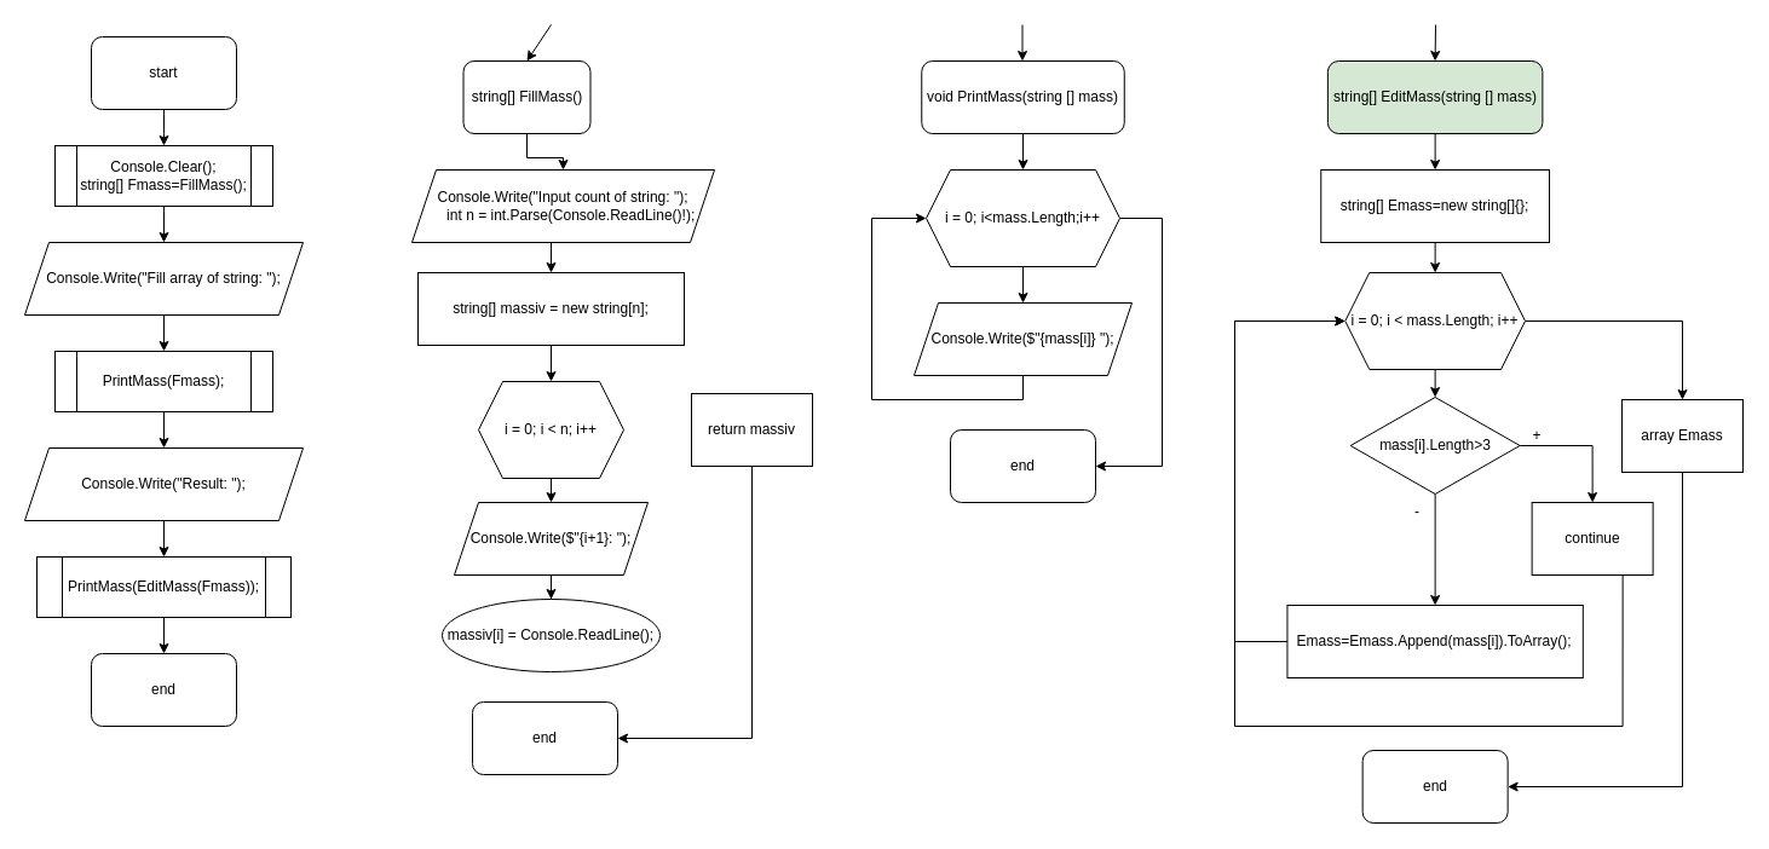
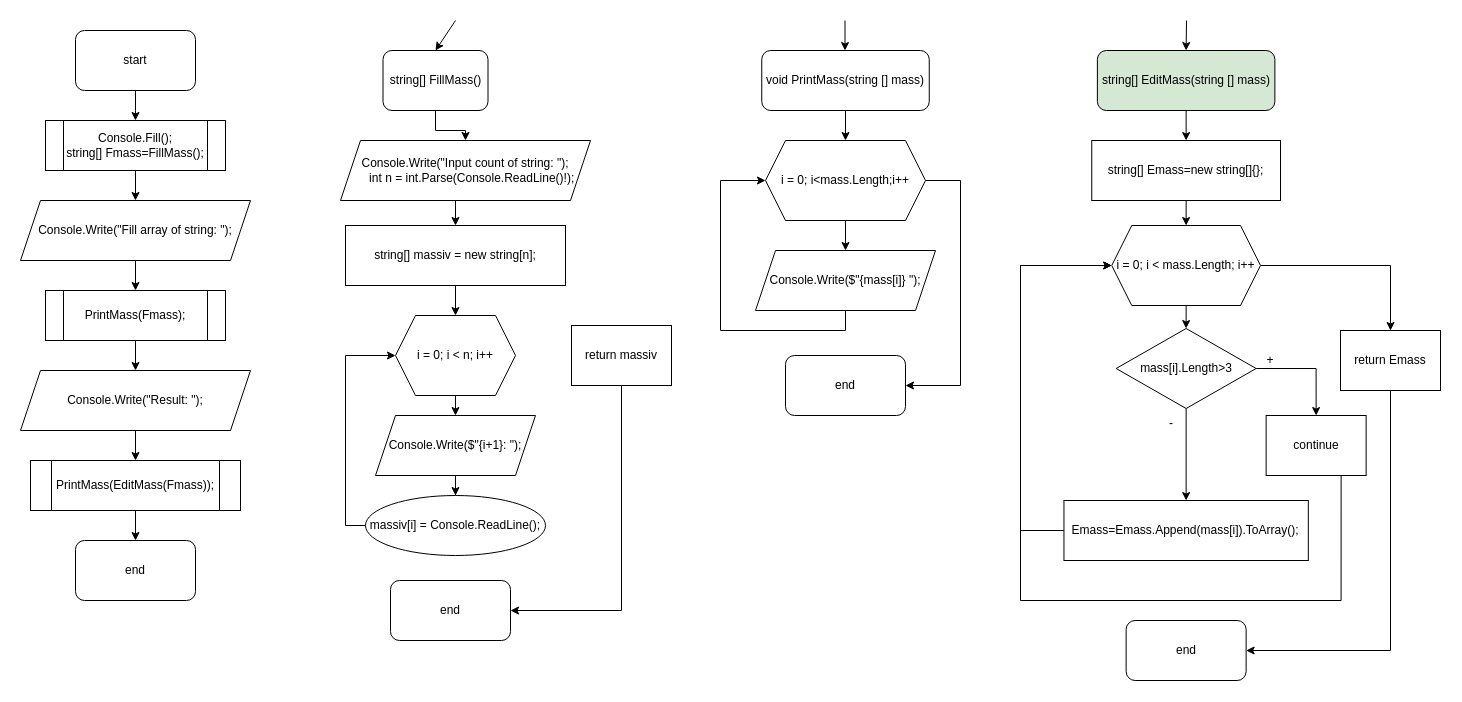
  <mxCell id="0" />
  <mxCell id="1" parent="0" />
  <mxCell id="2" value="" style="edgeStyle=orthogonalEdgeStyle;rounded=0;orthogonalLoop=1;jettySize=auto;html=1;" parent="1" source="3" edge="1"><mxGeometry relative="1" as="geometry"><mxPoint x="135" y="120" as="targetPoint" /></mxGeometry></mxCell>
  <mxCell id="3" value="start" style="rounded=1;whiteSpace=wrap;html=1;" parent="1" vertex="1"><mxGeometry x="75" y="30" width="120" height="60" as="geometry" /></mxCell>
  <mxCell id="4" style="edgeStyle=orthogonalEdgeStyle;rounded=0;orthogonalLoop=1;jettySize=auto;html=1;exitX=0.5;exitY=1;exitDx=0;exitDy=0;entryX=0.5;entryY=0;entryDx=0;entryDy=0;fontFamily=Helvetica;fontSize=12;fontColor=default;" parent="1" source="5" target="12" edge="1"><mxGeometry relative="1" as="geometry" /></mxCell>
  <mxCell id="5" value="Console.Write(&quot;Fill array of string: &quot;);" style="shape=parallelogram;perimeter=parallelogramPerimeter;whiteSpace=wrap;html=1;fixedSize=1;" parent="1" vertex="1"><mxGeometry x="20" y="200" width="230" height="60" as="geometry" /></mxCell>
  <mxCell id="6" value="end" style="rounded=1;whiteSpace=wrap;html=1;" parent="1" vertex="1"><mxGeometry x="75" y="540" width="120" height="60" as="geometry" /></mxCell>
  <mxCell id="7" value="" style="edgeStyle=orthogonalEdgeStyle;rounded=0;orthogonalLoop=1;jettySize=auto;html=1;fontFamily=Helvetica;fontSize=12;fontColor=default;" parent="1" source="8" target="5" edge="1"><mxGeometry relative="1" as="geometry" /></mxCell>
- <mxCell id="8" value="&lt;div&gt;Console.Clear();&lt;/div&gt;&lt;div&gt;string[] Fmass=FillMass();&lt;/div&gt;" style="shape=process;whiteSpace=wrap;html=1;backgroundOutline=1;" parent="1" vertex="1"><mxGeometry x="45" y="120" width="180" height="50" as="geometry" /></mxCell>
+ <mxCell id="8" value="&lt;div&gt;Console.Fill();&lt;/div&gt;&lt;div&gt;string[] Fmass=FillMass();&lt;/div&gt;" style="shape=process;whiteSpace=wrap;html=1;backgroundOutline=1;" parent="1" vertex="1"><mxGeometry x="45" y="120" width="180" height="50" as="geometry" /></mxCell>
  <mxCell id="9" style="edgeStyle=orthogonalEdgeStyle;rounded=0;orthogonalLoop=1;jettySize=auto;html=1;exitX=0.5;exitY=1;exitDx=0;exitDy=0;entryX=0.5;entryY=0;entryDx=0;entryDy=0;fontFamily=Helvetica;fontSize=12;fontColor=default;" parent="1" source="10" target="6" edge="1"><mxGeometry relative="1" as="geometry" /></mxCell>
  <mxCell id="10" value="&lt;div&gt;&lt;span style=&quot;background-color: initial;&quot;&gt;PrintMass(EditMass(Fmass));&lt;/span&gt;&lt;br&gt;&lt;/div&gt;" style="shape=process;whiteSpace=wrap;html=1;backgroundOutline=1;" parent="1" vertex="1"><mxGeometry x="30" y="460" width="210" height="50" as="geometry" /></mxCell>
  <mxCell id="11" style="edgeStyle=orthogonalEdgeStyle;rounded=0;orthogonalLoop=1;jettySize=auto;html=1;exitX=0.5;exitY=1;exitDx=0;exitDy=0;entryX=0.5;entryY=0;entryDx=0;entryDy=0;fontFamily=Helvetica;fontSize=12;fontColor=default;" parent="1" source="12" target="14" edge="1"><mxGeometry relative="1" as="geometry" /></mxCell>
  <mxCell id="12" value="PrintMass(Fmass);" style="shape=process;whiteSpace=wrap;html=1;backgroundOutline=1;" parent="1" vertex="1"><mxGeometry x="45" y="290" width="180" height="50" as="geometry" /></mxCell>
  <mxCell id="13" style="edgeStyle=orthogonalEdgeStyle;rounded=0;orthogonalLoop=1;jettySize=auto;html=1;exitX=0.5;exitY=1;exitDx=0;exitDy=0;entryX=0.5;entryY=0;entryDx=0;entryDy=0;fontFamily=Helvetica;fontSize=12;fontColor=default;" parent="1" source="14" target="10" edge="1"><mxGeometry relative="1" as="geometry" /></mxCell>
  <mxCell id="14" value="Console.Write(&quot;Result: &quot;);" style="shape=parallelogram;perimeter=parallelogramPerimeter;whiteSpace=wrap;html=1;fixedSize=1;" parent="1" vertex="1"><mxGeometry x="20" y="370" width="230" height="60" as="geometry" /></mxCell>
  <mxCell id="15" style="edgeStyle=orthogonalEdgeStyle;rounded=0;orthogonalLoop=1;jettySize=auto;html=1;exitX=0.5;exitY=1;exitDx=0;exitDy=0;entryX=0.5;entryY=0;entryDx=0;entryDy=0;fontFamily=Helvetica;fontSize=12;fontColor=default;" parent="1" source="16" target="18" edge="1"><mxGeometry relative="1" as="geometry" /></mxCell>
  <mxCell id="16" value="string[] FillMass()" style="rounded=1;whiteSpace=wrap;html=1;" parent="1" vertex="1"><mxGeometry x="382.5" y="50" width="105" height="60" as="geometry" /></mxCell>
  <mxCell id="17" style="edgeStyle=orthogonalEdgeStyle;rounded=0;orthogonalLoop=1;jettySize=auto;html=1;exitX=0.5;exitY=1;exitDx=0;exitDy=0;entryX=0.5;entryY=0;entryDx=0;entryDy=0;fontFamily=Helvetica;fontSize=12;fontColor=default;" parent="1" source="18" target="20" edge="1"><mxGeometry relative="1" as="geometry" /></mxCell>
  <mxCell id="18" value="Console.Write(&quot;Input count of string: &quot;);&#10;    int n = int.Parse(Console.ReadLine()!);" style="shape=parallelogram;perimeter=parallelogramPerimeter;whiteSpace=wrap;fixedSize=1;" parent="1" vertex="1"><mxGeometry x="340" y="140" width="250" height="60" as="geometry" /></mxCell>
  <mxCell id="19" style="edgeStyle=orthogonalEdgeStyle;rounded=0;orthogonalLoop=1;jettySize=auto;html=1;exitX=0.5;exitY=1;exitDx=0;exitDy=0;entryX=0.5;entryY=0;entryDx=0;entryDy=0;fontFamily=Helvetica;fontSize=12;fontColor=default;" parent="1" source="20" target="22" edge="1"><mxGeometry relative="1" as="geometry" /></mxCell>
  <mxCell id="20" value="&lt;div&gt;&lt;span style=&quot;background-color: initial;&quot;&gt;string[] massiv = new string[n];&lt;/span&gt;&lt;br&gt;&lt;/div&gt;" style="rounded=0;whiteSpace=wrap;html=1;strokeColor=default;fontFamily=Helvetica;fontSize=12;fontColor=default;fillColor=default;" parent="1" vertex="1"><mxGeometry x="345" y="225" width="220" height="60" as="geometry" /></mxCell>
  <mxCell id="21" style="edgeStyle=orthogonalEdgeStyle;rounded=0;orthogonalLoop=1;jettySize=auto;html=1;exitX=0.5;exitY=1;exitDx=0;exitDy=0;entryX=0.5;entryY=0;entryDx=0;entryDy=0;fontFamily=Helvetica;fontSize=12;fontColor=default;" parent="1" source="22" target="24" edge="1"><mxGeometry relative="1" as="geometry" /></mxCell>
  <mxCell id="22" value="i = 0; i &amp;lt; n; i++" style="shape=hexagon;perimeter=hexagonPerimeter2;whiteSpace=wrap;html=1;fixedSize=1;strokeColor=default;fontFamily=Helvetica;fontSize=12;fontColor=default;fillColor=default;" parent="1" vertex="1"><mxGeometry x="395" y="315" width="120" height="80" as="geometry" /></mxCell>
  <mxCell id="23" style="edgeStyle=orthogonalEdgeStyle;rounded=0;orthogonalLoop=1;jettySize=auto;html=1;exitX=0.5;exitY=1;exitDx=0;exitDy=0;fontFamily=Helvetica;fontSize=12;fontColor=default;" parent="1" source="24" target="26" edge="1"><mxGeometry relative="1" as="geometry" /></mxCell>
  <mxCell id="24" value="Console.Write($&quot;{i+1}: &quot;);" style="shape=parallelogram;perimeter=parallelogramPerimeter;whiteSpace=wrap;html=1;fixedSize=1;" parent="1" vertex="1"><mxGeometry x="375" y="415" width="160" height="60" as="geometry" /></mxCell>
+ <mxCell id="25" style="edgeStyle=orthogonalEdgeStyle;rounded=0;orthogonalLoop=1;jettySize=auto;html=1;exitX=0;exitY=0.5;exitDx=0;exitDy=0;entryX=0;entryY=0.5;entryDx=0;entryDy=0;fontFamily=Helvetica;fontSize=12;fontColor=default;" parent="1" source="26" target="22" edge="1"><mxGeometry relative="1" as="geometry" /></mxCell>
  <mxCell id="26" value="&lt;div&gt;massiv[i] = Console.ReadLine();&lt;br&gt;&lt;/div&gt;" style="ellipse;whiteSpace=wrap;html=1;strokeColor=default;fontFamily=Helvetica;fontSize=12;fontColor=default;fillColor=default;" parent="1" vertex="1"><mxGeometry x="365" y="495" width="180" height="60" as="geometry" /></mxCell>
  <mxCell id="27" style="edgeStyle=orthogonalEdgeStyle;rounded=0;orthogonalLoop=1;jettySize=auto;html=1;exitX=0.5;exitY=1;exitDx=0;exitDy=0;entryX=1;entryY=0.5;entryDx=0;entryDy=0;fontFamily=Helvetica;fontSize=12;fontColor=default;" parent="1" source="28" target="54" edge="1"><mxGeometry relative="1" as="geometry"><mxPoint x="485" y="590" as="targetPoint" /></mxGeometry></mxCell>
  <mxCell id="28" value="&lt;div&gt;return massiv&lt;br&gt;&lt;/div&gt;" style="rounded=0;whiteSpace=wrap;html=1;strokeColor=default;fontFamily=Helvetica;fontSize=12;fontColor=default;fillColor=default;" parent="1" vertex="1"><mxGeometry x="571" y="325" width="100" height="60" as="geometry" /></mxCell>
  <mxCell id="29" style="edgeStyle=orthogonalEdgeStyle;rounded=0;orthogonalLoop=1;jettySize=auto;html=1;exitX=0.5;exitY=1;exitDx=0;exitDy=0;entryX=0.5;entryY=0;entryDx=0;entryDy=0;fontFamily=Helvetica;fontSize=12;fontColor=default;" parent="1" source="30" edge="1"><mxGeometry relative="1" as="geometry"><mxPoint x="845" y="140" as="targetPoint" /></mxGeometry></mxCell>
  <mxCell id="30" value="void PrintMass(string [] mass)" style="rounded=1;whiteSpace=wrap;html=1;" parent="1" vertex="1"><mxGeometry x="761.25" y="50" width="167.5" height="60" as="geometry" /></mxCell>
  <mxCell id="31" style="edgeStyle=orthogonalEdgeStyle;rounded=0;orthogonalLoop=1;jettySize=auto;html=1;exitX=0.5;exitY=1;exitDx=0;exitDy=0;entryX=0.5;entryY=0;entryDx=0;entryDy=0;fontFamily=Helvetica;fontSize=12;fontColor=default;" parent="1" source="33" target="34" edge="1"><mxGeometry relative="1" as="geometry" /></mxCell>
  <mxCell id="32" style="edgeStyle=orthogonalEdgeStyle;rounded=0;orthogonalLoop=1;jettySize=auto;html=1;exitX=1;exitY=0.5;exitDx=0;exitDy=0;entryX=1;entryY=0.5;entryDx=0;entryDy=0;fontFamily=Helvetica;fontSize=12;fontColor=default;" parent="1" source="33" target="55" edge="1"><mxGeometry relative="1" as="geometry"><mxPoint x="875" y="370" as="targetPoint" /><Array as="points"><mxPoint x="960" y="180" /><mxPoint x="960" y="385" /></Array></mxGeometry></mxCell>
  <mxCell id="33" value="i = 0; i&amp;lt;mass.Length;i++" style="shape=hexagon;perimeter=hexagonPerimeter2;whiteSpace=wrap;html=1;fixedSize=1;strokeColor=default;fontFamily=Helvetica;fontSize=12;fontColor=default;fillColor=default;" parent="1" vertex="1"><mxGeometry x="765" y="140" width="160" height="80" as="geometry" /></mxCell>
  <mxCell id="34" value="Console.Write($&quot;{mass[i]} &quot;);" style="shape=parallelogram;perimeter=parallelogramPerimeter;whiteSpace=wrap;html=1;fixedSize=1;" parent="1" vertex="1"><mxGeometry x="755" y="250" width="180" height="60" as="geometry" /></mxCell>
  <mxCell id="35" style="edgeStyle=orthogonalEdgeStyle;rounded=0;orthogonalLoop=1;jettySize=auto;html=1;exitX=0.5;exitY=1;exitDx=0;exitDy=0;entryX=0;entryY=0.5;entryDx=0;entryDy=0;fontFamily=Helvetica;fontSize=12;fontColor=default;" parent="1" source="34" target="33" edge="1"><mxGeometry relative="1" as="geometry"><mxPoint x="770" y="440" as="sourcePoint" /><Array as="points"><mxPoint x="845" y="330" /><mxPoint y="330" x="720" /><mxPoint y="180" x="720" /></Array></mxGeometry></mxCell>
  <mxCell id="36" style="edgeStyle=orthogonalEdgeStyle;rounded=0;orthogonalLoop=1;jettySize=auto;html=1;exitX=0.5;exitY=1;exitDx=0;exitDy=0;entryX=0.5;entryY=0;entryDx=0;entryDy=0;fontFamily=Helvetica;fontSize=12;fontColor=default;" parent="1" source="37" target="39" edge="1"><mxGeometry relative="1" as="geometry"><mxPoint x="1135" y="140" as="targetPoint" /></mxGeometry></mxCell>
  <mxCell id="37" value="string[] EditMass(string [] mass)" style="rounded=1;whiteSpace=wrap;html=1;fillColor=#d5e8d4;" parent="1" vertex="1"><mxGeometry x="1096.88" y="50" width="177.5" height="60" as="geometry" /></mxCell>
  <mxCell id="38" style="edgeStyle=orthogonalEdgeStyle;rounded=0;orthogonalLoop=1;jettySize=auto;html=1;exitX=0.5;exitY=1;exitDx=0;exitDy=0;entryX=0.5;entryY=0;entryDx=0;entryDy=0;fontFamily=Helvetica;fontSize=12;fontColor=default;" parent="1" source="39" target="42" edge="1"><mxGeometry relative="1" as="geometry" /></mxCell>
  <mxCell id="39" value="&lt;div&gt;string[] Emass=new string[]{};&lt;br&gt;&lt;/div&gt;" style="rounded=0;whiteSpace=wrap;html=1;strokeColor=default;fontFamily=Helvetica;fontSize=12;fontColor=default;fillColor=default;" parent="1" vertex="1"><mxGeometry x="1091.26" y="140" width="188.75" height="60" as="geometry" /></mxCell>
  <mxCell id="40" style="edgeStyle=orthogonalEdgeStyle;rounded=0;orthogonalLoop=1;jettySize=auto;html=1;exitX=1;exitY=0.5;exitDx=0;exitDy=0;entryX=0.5;entryY=0;entryDx=0;entryDy=0;fontFamily=Helvetica;fontSize=12;fontColor=default;" parent="1" source="42" target="46" edge="1"><mxGeometry relative="1" as="geometry" /></mxCell>
  <mxCell id="41" style="edgeStyle=orthogonalEdgeStyle;rounded=0;orthogonalLoop=1;jettySize=auto;html=1;exitX=0.5;exitY=1;exitDx=0;exitDy=0;entryX=0.5;entryY=0;entryDx=0;entryDy=0;fontFamily=Helvetica;fontSize=12;fontColor=default;" parent="1" source="42" target="49" edge="1"><mxGeometry relative="1" as="geometry" /></mxCell>
  <mxCell id="42" value="i = 0; i &amp;lt; mass.Length; i++" style="shape=hexagon;perimeter=hexagonPerimeter2;whiteSpace=wrap;html=1;fixedSize=1;strokeColor=default;fontFamily=Helvetica;fontSize=12;fontColor=default;fillColor=default;" parent="1" vertex="1"><mxGeometry x="1111.26" y="225" width="148.74" height="80" as="geometry" /></mxCell>
  <mxCell id="43" style="edgeStyle=orthogonalEdgeStyle;rounded=0;orthogonalLoop=1;jettySize=auto;html=1;exitX=0;exitY=0.5;exitDx=0;exitDy=0;entryX=0;entryY=0.5;entryDx=0;entryDy=0;fontFamily=Helvetica;fontSize=12;fontColor=default;" parent="1" source="44" target="42" edge="1"><mxGeometry relative="1" as="geometry"><Array as="points"><mxPoint x="1020" y="530" /><mxPoint x="1020" y="265" /></Array></mxGeometry></mxCell>
  <mxCell id="44" value="&lt;div&gt;Emass=Emass.Append(mass[i]).ToArray();&lt;br&gt;&lt;/div&gt;" style="rounded=0;whiteSpace=wrap;html=1;strokeColor=default;fontFamily=Helvetica;fontSize=12;fontColor=default;fillColor=default;" parent="1" vertex="1"><mxGeometry x="1063.45" y="500" width="244.37" height="60" as="geometry" /></mxCell>
  <mxCell id="45" style="edgeStyle=orthogonalEdgeStyle;rounded=0;orthogonalLoop=1;jettySize=auto;html=1;exitX=0.5;exitY=1;exitDx=0;exitDy=0;entryX=1;entryY=0.5;entryDx=0;entryDy=0;fontFamily=Helvetica;fontSize=12;fontColor=default;" parent="1" source="46" target="56" edge="1"><mxGeometry relative="1" as="geometry"><mxPoint x="1215.63" y="635" as="targetPoint" /></mxGeometry></mxCell>
- <mxCell id="46" value="&lt;div&gt;array Emass&lt;br&gt;&lt;/div&gt;" style="rounded=0;whiteSpace=wrap;html=1;strokeColor=default;fontFamily=Helvetica;fontSize=12;fontColor=default;fillColor=default;" parent="1" vertex="1"><mxGeometry x="1340" y="330" width="100" height="60" as="geometry" /></mxCell>
+ <mxCell id="46" value="&lt;div&gt;return Emass&lt;br&gt;&lt;/div&gt;" style="rounded=0;whiteSpace=wrap;html=1;strokeColor=default;fontFamily=Helvetica;fontSize=12;fontColor=default;fillColor=default;" parent="1" vertex="1"><mxGeometry x="1340" y="330" width="100" height="60" as="geometry" /></mxCell>
  <mxCell id="47" style="edgeStyle=orthogonalEdgeStyle;rounded=0;orthogonalLoop=1;jettySize=auto;html=1;exitX=1;exitY=0.5;exitDx=0;exitDy=0;entryX=0.5;entryY=0;entryDx=0;entryDy=0;fontFamily=Helvetica;fontSize=12;fontColor=default;" parent="1" source="49" target="51" edge="1"><mxGeometry relative="1" as="geometry" /></mxCell>
  <mxCell id="48" style="edgeStyle=orthogonalEdgeStyle;rounded=0;orthogonalLoop=1;jettySize=auto;html=1;exitX=0.5;exitY=1;exitDx=0;exitDy=0;entryX=0.5;entryY=0;entryDx=0;entryDy=0;fontFamily=Helvetica;fontSize=12;fontColor=default;" parent="1" source="49" target="44" edge="1"><mxGeometry relative="1" as="geometry" /></mxCell>
  <mxCell id="49" value="mass[i].Length&amp;gt;3" style="rhombus;whiteSpace=wrap;html=1;strokeColor=default;fontFamily=Helvetica;fontSize=12;fontColor=default;fillColor=default;" parent="1" vertex="1"><mxGeometry x="1115.63" y="328" width="140" height="80" as="geometry" /></mxCell>
  <mxCell id="50" style="edgeStyle=orthogonalEdgeStyle;rounded=0;orthogonalLoop=1;jettySize=auto;html=1;exitX=0.75;exitY=1;exitDx=0;exitDy=0;entryX=0;entryY=0.5;entryDx=0;entryDy=0;fontFamily=Helvetica;fontSize=12;fontColor=default;" parent="1" source="51" target="42" edge="1"><mxGeometry relative="1" as="geometry"><Array as="points"><mxPoint x="1341" y="600" /><mxPoint x="1020" y="600" /><mxPoint x="1020" y="265" /></Array></mxGeometry></mxCell>
  <mxCell id="51" value="&lt;div&gt;continue&lt;br&gt;&lt;/div&gt;" style="rounded=0;whiteSpace=wrap;html=1;strokeColor=default;fontFamily=Helvetica;fontSize=12;fontColor=default;fillColor=default;" parent="1" vertex="1"><mxGeometry x="1265.63" y="415" width="100" height="60" as="geometry" /></mxCell>
  <mxCell id="52" value="+" style="text;html=1;strokeColor=none;fillColor=none;align=center;verticalAlign=middle;whiteSpace=wrap;rounded=0;fontSize=12;fontFamily=Helvetica;fontColor=default;" parent="1" vertex="1"><mxGeometry x="1240" y="345" width="60" height="30" as="geometry" /></mxCell>
  <mxCell id="53" value="-" style="text;html=1;strokeColor=none;fillColor=none;align=center;verticalAlign=middle;whiteSpace=wrap;rounded=0;fontSize=12;fontFamily=Helvetica;fontColor=default;" parent="1" vertex="1"><mxGeometry x="1141.25" y="408" width="60" height="30" as="geometry" /></mxCell>
  <mxCell id="54" value="end" style="rounded=1;whiteSpace=wrap;html=1;" parent="1" vertex="1"><mxGeometry x="390" y="580" width="120" height="60" as="geometry" /></mxCell>
  <mxCell id="55" value="end" style="rounded=1;whiteSpace=wrap;html=1;" parent="1" vertex="1"><mxGeometry x="785" y="355" width="120" height="60" as="geometry" /></mxCell>
  <mxCell id="56" value="end" style="rounded=1;whiteSpace=wrap;html=1;" parent="1" vertex="1"><mxGeometry x="1125.63" y="620" width="120" height="60" as="geometry" /></mxCell>
  <mxCell id="57" value="" style="endArrow=classic;html=1;rounded=0;fontFamily=Helvetica;fontSize=12;fontColor=default;entryX=0.5;entryY=0;entryDx=0;entryDy=0;" parent="1" target="16" edge="1"><mxGeometry width="50" height="50" relative="1" as="geometry"><mxPoint x="455" y="20" as="sourcePoint" /><mxPoint x="800" y="320" as="targetPoint" /></mxGeometry></mxCell>
  <mxCell id="58" value="" style="endArrow=classic;html=1;rounded=0;fontFamily=Helvetica;fontSize=12;fontColor=default;entryX=0.5;entryY=0;entryDx=0;entryDy=0;" parent="1" edge="1"><mxGeometry width="50" height="50" relative="1" as="geometry"><mxPoint x="844.5" y="20" as="sourcePoint" /><mxPoint x="844.5" y="50" as="targetPoint" /></mxGeometry></mxCell>
  <mxCell id="59" value="" style="endArrow=classic;html=1;rounded=0;fontFamily=Helvetica;fontSize=12;fontColor=default;entryX=0.5;entryY=0;entryDx=0;entryDy=0;" parent="1" target="37" edge="1"><mxGeometry width="50" height="50" relative="1" as="geometry"><mxPoint x="1186" y="20" as="sourcePoint" /><mxPoint x="1185.14" y="43" as="targetPoint" /></mxGeometry></mxCell>
